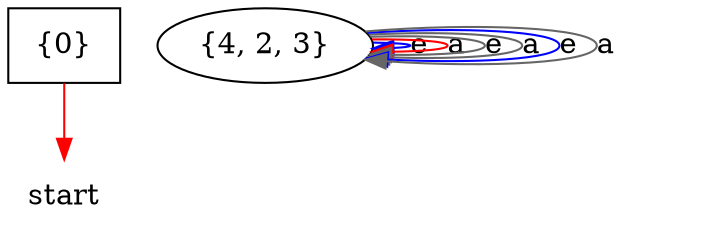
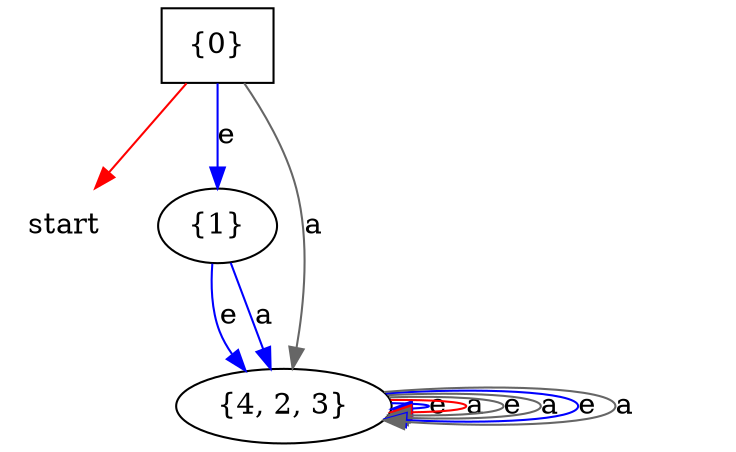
  digraph {
    rankdir=TB
    node [shape=ellipse]
    edge [color=blue]
    start [shape=none]
    "{0}" [shape=box]
+   "{1}"
    "{4, 2, 3}"
    "{0}" -> start [color=red]
+   "{0}" -> "{1}" [label=e]
+   "{0}" -> "{4, 2, 3}" [color=gray40 label=a]
+   "{1}" -> "{4, 2, 3}" [label=e]
+   "{1}" -> "{4, 2, 3}" [label=a]
    "{4, 2, 3}" -> "{4, 2, 3}" [label=e]
    "{4, 2, 3}" -> "{4, 2, 3}" [color=red label=a]
    "{4, 2, 3}" -> "{4, 2, 3}" [color=gray40 label=e]
    "{4, 2, 3}" -> "{4, 2, 3}" [color=gray40 label=a]
    "{4, 2, 3}" -> "{4, 2, 3}" [label=e]
    "{4, 2, 3}" -> "{4, 2, 3}" [color=gray40 label=a]
  }
